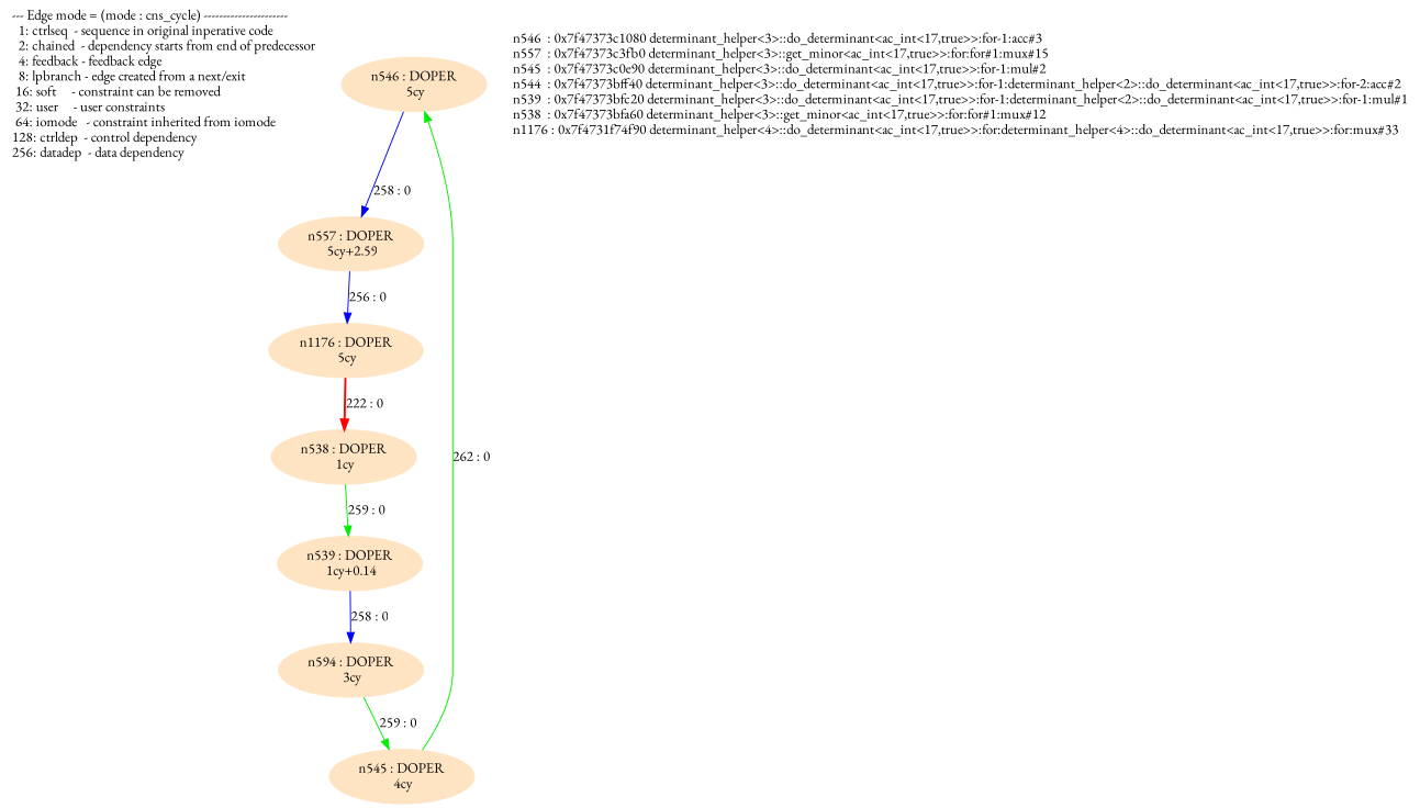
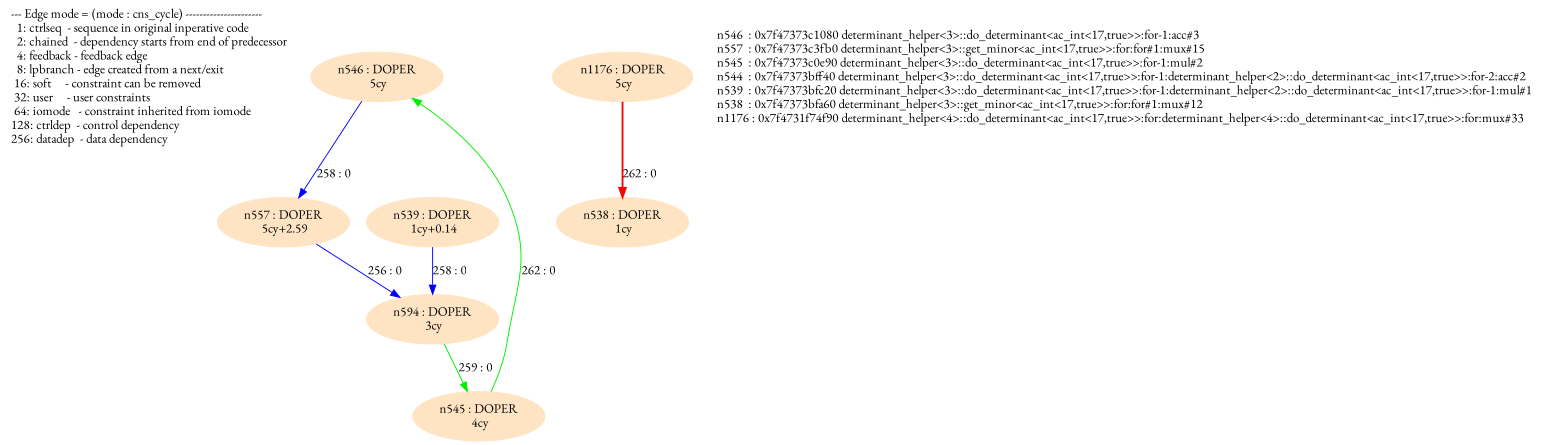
  digraph {
    fontname="EB Garamond"
    node [fontname="EB Garamond" shape=ellipse color=bisque style=filled]
    edge [color=blue fontname="EB Garamond"]
    n1 [label="--- Edge mode = (mode : cns_cycle) ----------------------\l  1: ctrlseq  - sequence in original inperative code     \l  2: chained  - dependency starts from end of predecessor\l  4: feedback - feedback edge                            \l  8: lpbranch - edge created from a next/exit            \l 16: soft     - constraint can be removed                \l 32: user     - user constraints                         \l 64: iomode   - constraint inherited from iomode         \l128: ctrldep  - control dependency                       \l256: datadep  - data dependency                          \l" labeljust=left shape=none color="" style=""]
    n2 [label="n546 : DOPER\n 5cy\n"]
    n3 [label="n557 : DOPER\n 5cy+2.59\n"]
    n4 [label="n1176 : DOPER\n 5cy\n"]
    n5 [label="n538 : DOPER\n 1cy\n"]
    n6 [label="n545 : DOPER\n 4cy\n"]
    n7 [label="n594 : DOPER\n 3cy\n"]
    n8 [label="n539 : DOPER\n 1cy+0.14\n"]
    n9 [label="n546  : 0x7f47373c1080 determinant_helper<3>::do_determinant<ac_int<17,true>>:for-1:acc#3\ln557  : 0x7f47373c3fb0 determinant_helper<3>::get_minor<ac_int<17,true>>:for:for#1:mux#15\ln545  : 0x7f47373c0e90 determinant_helper<3>::do_determinant<ac_int<17,true>>:for-1:mul#2\ln544  : 0x7f47373bff40 determinant_helper<3>::do_determinant<ac_int<17,true>>:for-1:determinant_helper<2>::do_determinant<ac_int<17,true>>:for-2:acc#2\ln539  : 0x7f47373bfc20 determinant_helper<3>::do_determinant<ac_int<17,true>>:for-1:determinant_helper<2>::do_determinant<ac_int<17,true>>:for-1:mul#1\ln538  : 0x7f47373bfa60 determinant_helper<3>::get_minor<ac_int<17,true>>:for:for#1:mux#12\ln1176 : 0x7f4731f74f90 determinant_helper<4>::do_determinant<ac_int<17,true>>:for:determinant_helper<4>::do_determinant<ac_int<17,true>>:for:mux#33\l" labeljust=left shape=none color="" style=""]
    n2 -> n3 [label="258 : 0"]
-   n3 -> n4 [label="256 : 0"]
-   n4 -> n5 [color=red label="222 : 0" style=bold]
-   n5 -> n8 [color=green2 label="259 : 0"]
+   n3 -> n7 [label="256 : 0"]
+   n4 -> n5 [color=red label="262 : 0" style=bold]
    n6 -> n2 [color=green2 label="262 : 0"]
    n7 -> n6 [color=green2 label="259 : 0"]
    n8 -> n7 [label="258 : 0"]
  }
